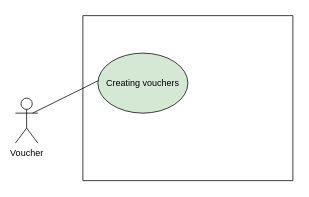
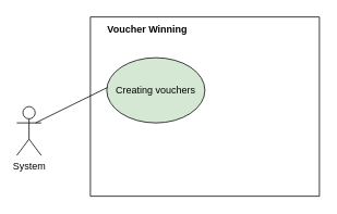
  <mxCell id="0" />
  <mxCell id="1" parent="0" />
- <mxCell id="2" value="Voucher" style="shape=umlActor;verticalLabelPosition=bottom;verticalAlign=top;html=1;outlineConnect=0;" parent="1" vertex="1"><mxGeometry x="20" y="130" width="30" height="60" as="geometry" /></mxCell>
+ <mxCell id="2" value="System" style="shape=umlActor;verticalLabelPosition=bottom;verticalAlign=top;html=1;outlineConnect=0;" parent="1" vertex="1"><mxGeometry x="20" y="130" width="30" height="60" as="geometry" /></mxCell>
  <mxCell id="3" value="" style="endArrow=none;html=1;rounded=0;entryX=0.007;entryY=0.683;entryDx=0;entryDy=0;entryPerimeter=0;" parent="1" edge="1"><mxGeometry width="50" height="50" relative="1" as="geometry"><mxPoint x="43" y="150" as="sourcePoint" /><mxPoint x="134" y="105" as="targetPoint" /></mxGeometry></mxCell>
  <mxCell id="4" value="" style="swimlane;startSize=0;" parent="1" vertex="1"><mxGeometry x="110" y="20" width="280" height="220" as="geometry" /></mxCell>
+ <mxCell id="5" value="&lt;b&gt;Voucher Winning&lt;/b&gt;" style="text;html=1;align=center;verticalAlign=middle;whiteSpace=wrap;rounded=0;" parent="4" vertex="1"><mxGeometry width="140" height="30" as="geometry" /></mxCell>
  <mxCell id="6" value="Creating vouchers" style="ellipse;whiteSpace=wrap;html=1;fillColor=#d5e8d4;" parent="4" vertex="1"><mxGeometry x="20" y="50" width="120" height="80" as="geometry" /></mxCell>
